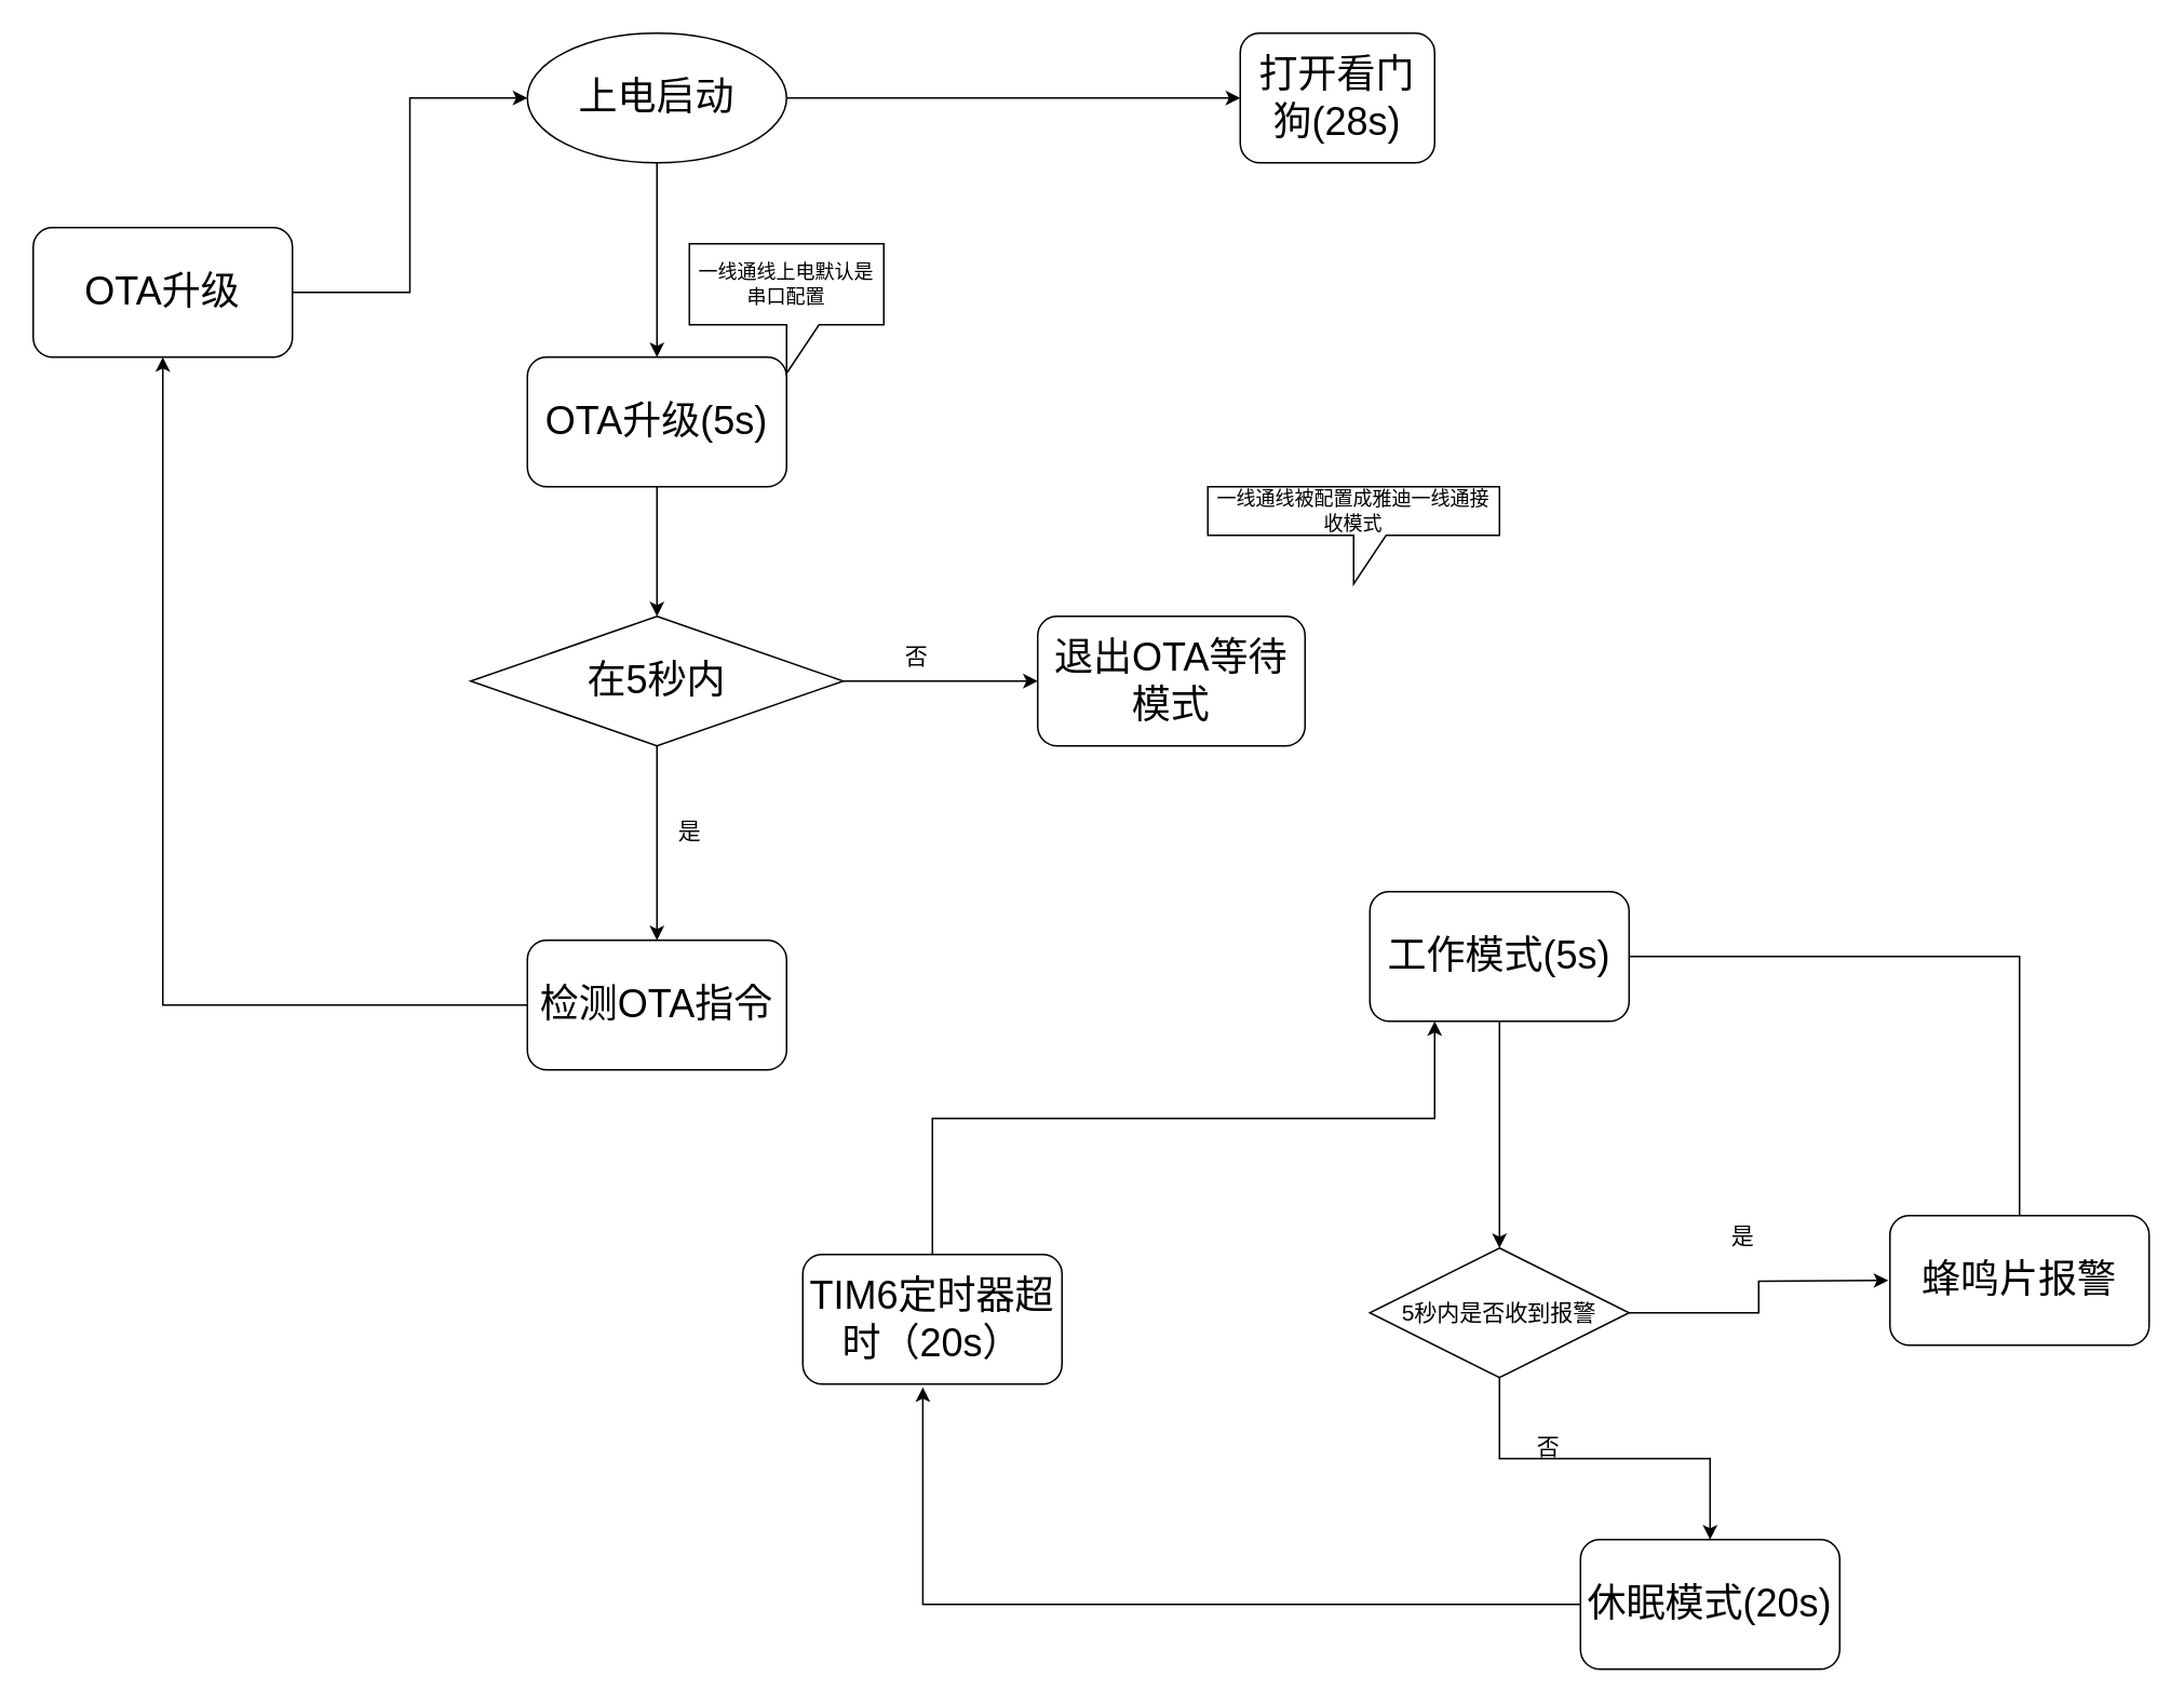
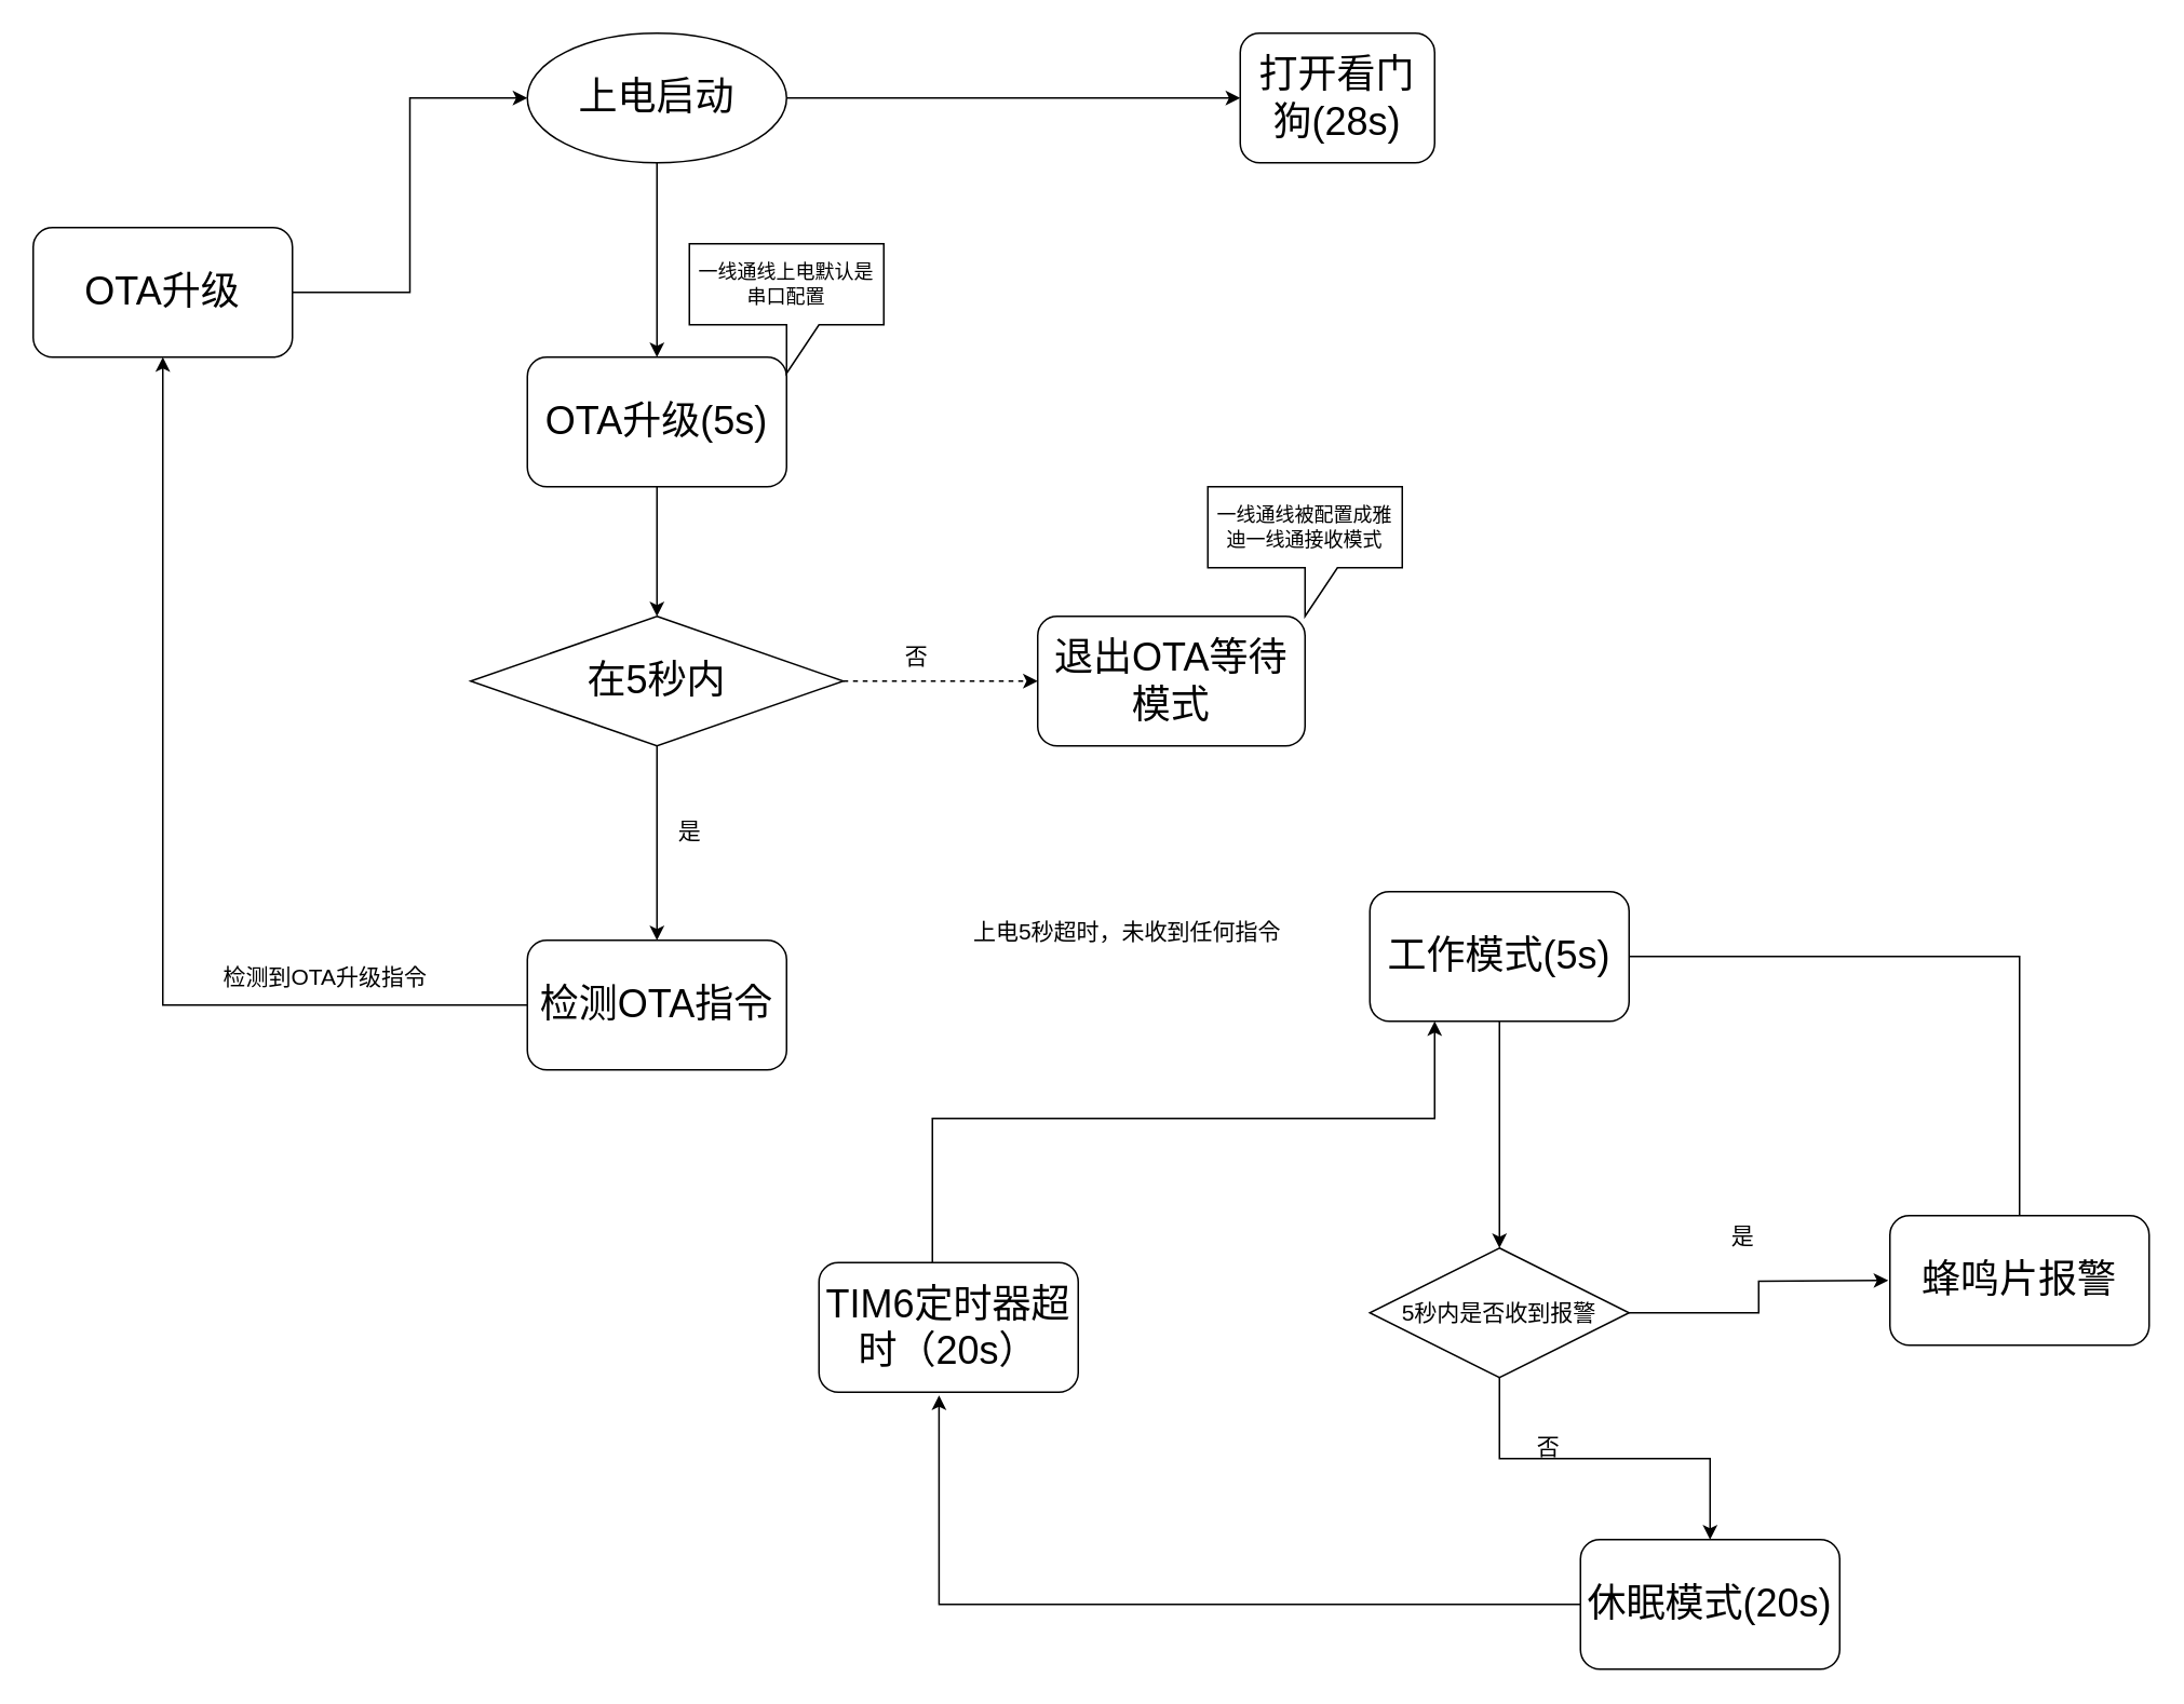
  <mxCell id="0" />
  <mxCell id="1" parent="0" />
  <mxCell id="2" style="edgeStyle=orthogonalEdgeStyle;rounded=0;orthogonalLoop=1;jettySize=auto;html=1;" parent="1" source="4" edge="1"><mxGeometry relative="1" as="geometry"><mxPoint x="405" y="220" as="targetPoint" /></mxGeometry></mxCell>
  <mxCell id="3" style="edgeStyle=orthogonalEdgeStyle;rounded=0;orthogonalLoop=1;jettySize=auto;html=1;" parent="1" source="4" edge="1"><mxGeometry relative="1" as="geometry"><mxPoint x="765" y="60" as="targetPoint" /></mxGeometry></mxCell>
  <mxCell id="4" value="&lt;font style=&quot;font-size: 24px;&quot;&gt;上电启动&lt;/font&gt;" style="ellipse;whiteSpace=wrap;html=1;" parent="1" vertex="1"><mxGeometry x="325" y="20" width="160" height="80" as="geometry" /></mxCell>
  <mxCell id="5" style="edgeStyle=orthogonalEdgeStyle;rounded=0;orthogonalLoop=1;jettySize=auto;html=1;entryX=0;entryY=0.5;entryDx=0;entryDy=0;" edge="1" parent="1" source="6" target="4"><mxGeometry relative="1" as="geometry" /></mxCell>
  <mxCell id="6" value="&lt;span style=&quot;font-size: 24px;&quot;&gt;OTA升级&lt;/span&gt;" style="rounded=1;whiteSpace=wrap;html=1;" parent="1" vertex="1"><mxGeometry x="20" y="140" width="160" height="80" as="geometry" /></mxCell>
  <mxCell id="7" style="edgeStyle=orthogonalEdgeStyle;rounded=0;orthogonalLoop=1;jettySize=auto;html=1;" parent="1" source="8" target="19" edge="1"><mxGeometry relative="1" as="geometry" /></mxCell>
  <mxCell id="8" value="&lt;span style=&quot;font-size: 24px;&quot;&gt;工作模式(5s)&lt;/span&gt;" style="rounded=1;whiteSpace=wrap;html=1;" parent="1" vertex="1"><mxGeometry x="845" y="550" width="160" height="80" as="geometry" /></mxCell>
  <mxCell id="9" style="edgeStyle=orthogonalEdgeStyle;rounded=0;orthogonalLoop=1;jettySize=auto;html=1;" edge="1" parent="1" source="10"><mxGeometry relative="1" as="geometry"><mxPoint x="405" y="380" as="targetPoint" /></mxGeometry></mxCell>
  <mxCell id="10" value="&lt;span style=&quot;font-size: 24px;&quot;&gt;OTA升级(5s)&lt;/span&gt;" style="rounded=1;whiteSpace=wrap;html=1;" parent="1" vertex="1"><mxGeometry x="325" y="220" width="160" height="80" as="geometry" /></mxCell>
+ <mxCell id="11" value="&lt;font style=&quot;font-size: 14px;&quot;&gt;检测到OTA升级指令&lt;/font&gt;" style="text;html=1;align=center;verticalAlign=middle;resizable=0;points=[];autosize=1;strokeColor=none;fillColor=none;" parent="1" vertex="1"><mxGeometry x="125" y="588" width="150" height="30" as="geometry" /></mxCell>
+ <mxCell id="12" value="&lt;font style=&quot;font-size: 14px;&quot;&gt;上电5秒超时，未收到任何指令&lt;/font&gt;" style="text;html=1;align=center;verticalAlign=middle;resizable=0;points=[];autosize=1;strokeColor=none;fillColor=none;" parent="1" vertex="1"><mxGeometry x="590" y="560" width="210" height="30" as="geometry" /></mxCell>
  <mxCell id="13" style="edgeStyle=orthogonalEdgeStyle;rounded=0;orthogonalLoop=1;jettySize=auto;html=1;entryX=0.25;entryY=1;entryDx=0;entryDy=0;" parent="1" source="14" target="8" edge="1"><mxGeometry relative="1" as="geometry"><Array as="points"><mxPoint x="575" y="690" /><mxPoint x="885" y="690" /></Array></mxGeometry></mxCell>
- <mxCell id="14" value="&lt;span style=&quot;font-size: 24px;&quot;&gt;TIM6定时器超时（20s）&lt;/span&gt;" style="rounded=1;whiteSpace=wrap;html=1;" parent="1" vertex="1"><mxGeometry x="495" y="774" width="160" height="80" as="geometry" /></mxCell>
+ <mxCell id="14" value="&lt;span style=&quot;font-size: 24px;&quot;&gt;TIM6定时器超时（20s）&lt;/span&gt;" style="rounded=1;whiteSpace=wrap;html=1;" parent="1" vertex="1"><mxGeometry x="505" y="779" width="160" height="80" as="geometry" /></mxCell>
  <mxCell id="15" value="&lt;span style=&quot;font-size: 24px;&quot;&gt;休眠模式(20s)&lt;/span&gt;" style="rounded=1;whiteSpace=wrap;html=1;" parent="1" vertex="1"><mxGeometry x="975" y="950" width="160" height="80" as="geometry" /></mxCell>
  <mxCell id="16" style="edgeStyle=orthogonalEdgeStyle;rounded=0;orthogonalLoop=1;jettySize=auto;html=1;entryX=0.463;entryY=1.025;entryDx=0;entryDy=0;entryPerimeter=0;" parent="1" source="15" target="14" edge="1"><mxGeometry relative="1" as="geometry" /></mxCell>
  <mxCell id="17" style="edgeStyle=orthogonalEdgeStyle;rounded=0;orthogonalLoop=1;jettySize=auto;html=1;" parent="1" source="19" target="15" edge="1"><mxGeometry relative="1" as="geometry" /></mxCell>
  <mxCell id="18" style="edgeStyle=orthogonalEdgeStyle;rounded=0;orthogonalLoop=1;jettySize=auto;html=1;" parent="1" source="19" edge="1"><mxGeometry relative="1" as="geometry"><mxPoint x="1165" y="790" as="targetPoint" /></mxGeometry></mxCell>
  <mxCell id="19" value="&lt;font style=&quot;font-size: 14px;&quot;&gt;5秒内是否收到报警&lt;/font&gt;" style="rhombus;whiteSpace=wrap;html=1;" parent="1" vertex="1"><mxGeometry x="845" y="770" width="160" height="80" as="geometry" /></mxCell>
  <mxCell id="20" value="&lt;font style=&quot;font-size: 14px;&quot;&gt;否&lt;/font&gt;" style="text;html=1;align=center;verticalAlign=middle;resizable=0;points=[];autosize=1;strokeColor=none;fillColor=none;" parent="1" vertex="1"><mxGeometry x="935" y="878" width="40" height="30" as="geometry" /></mxCell>
  <mxCell id="21" style="edgeStyle=orthogonalEdgeStyle;rounded=0;orthogonalLoop=1;jettySize=auto;html=1;exitX=0.5;exitY=0;exitDx=0;exitDy=0;entryX=1;entryY=0.5;entryDx=0;entryDy=0;endArrow=none;" parent="1" source="22" target="8" edge="1"><mxGeometry relative="1" as="geometry" /></mxCell>
  <mxCell id="22" value="&lt;span style=&quot;font-size: 24px;&quot;&gt;蜂鸣片报警&lt;/span&gt;" style="rounded=1;whiteSpace=wrap;html=1;" parent="1" vertex="1"><mxGeometry x="1166" y="750" width="160" height="80" as="geometry" /></mxCell>
  <mxCell id="23" value="&lt;font style=&quot;font-size: 14px;&quot;&gt;是&lt;/font&gt;" style="text;html=1;align=center;verticalAlign=middle;resizable=0;points=[];autosize=1;strokeColor=none;fillColor=none;" parent="1" vertex="1"><mxGeometry x="1055" y="748" width="40" height="30" as="geometry" /></mxCell>
  <mxCell id="24" value="&lt;span style=&quot;font-size: 24px;&quot;&gt;打开看门狗(28s)&lt;/span&gt;" style="rounded=1;whiteSpace=wrap;html=1;" parent="1" vertex="1"><mxGeometry x="765" y="20" width="120" height="80" as="geometry" /></mxCell>
  <mxCell id="25" value="一线通线上电默认是串口配置" style="shape=callout;whiteSpace=wrap;html=1;perimeter=calloutPerimeter;" vertex="1" parent="1"><mxGeometry x="425" y="150" width="120" height="80" as="geometry" /></mxCell>
  <mxCell id="26" style="edgeStyle=orthogonalEdgeStyle;rounded=0;orthogonalLoop=1;jettySize=auto;html=1;" edge="1" parent="1" source="28"><mxGeometry relative="1" as="geometry"><mxPoint x="405" y="580" as="targetPoint" /></mxGeometry></mxCell>
- <mxCell id="27" style="edgeStyle=orthogonalEdgeStyle;rounded=0;orthogonalLoop=1;jettySize=auto;html=1;entryX=0;entryY=0.5;entryDx=0;entryDy=0;" edge="1" parent="1" source="28" target="32"><mxGeometry relative="1" as="geometry" /></mxCell>
+ <mxCell id="27" style="edgeStyle=orthogonalEdgeStyle;rounded=0;orthogonalLoop=1;jettySize=auto;html=1;entryX=0;entryY=0.5;entryDx=0;entryDy=0;dashed=1;" edge="1" parent="1" source="28" target="32"><mxGeometry relative="1" as="geometry" /></mxCell>
  <mxCell id="28" value="&lt;font style=&quot;font-size: 24px;&quot;&gt;在5秒内&lt;/font&gt;" style="rhombus;whiteSpace=wrap;html=1;" vertex="1" parent="1"><mxGeometry x="290" y="380" width="230" height="80" as="geometry" /></mxCell>
  <mxCell id="29" style="edgeStyle=orthogonalEdgeStyle;rounded=0;orthogonalLoop=1;jettySize=auto;html=1;" edge="1" parent="1" source="30" target="6"><mxGeometry relative="1" as="geometry" /></mxCell>
  <mxCell id="30" value="&lt;span style=&quot;font-size: 24px;&quot;&gt;检测OTA指令&lt;/span&gt;" style="rounded=1;whiteSpace=wrap;html=1;" vertex="1" parent="1"><mxGeometry x="325" y="580" width="160" height="80" as="geometry" /></mxCell>
  <mxCell id="31" value="&lt;font style=&quot;font-size: 14px;&quot;&gt;是&lt;/font&gt;" style="text;html=1;align=center;verticalAlign=middle;resizable=0;points=[];autosize=1;strokeColor=none;fillColor=none;" vertex="1" parent="1"><mxGeometry x="405" y="498" width="40" height="30" as="geometry" /></mxCell>
  <mxCell id="32" value="&lt;font style=&quot;font-size: 24px;&quot;&gt;退出OTA等待模式&lt;/font&gt;" style="rounded=1;whiteSpace=wrap;html=1;" vertex="1" parent="1"><mxGeometry x="640" y="380" width="165" height="80" as="geometry" /></mxCell>
  <mxCell id="33" value="&lt;font style=&quot;font-size: 14px;&quot;&gt;否&lt;/font&gt;" style="text;html=1;align=center;verticalAlign=middle;resizable=0;points=[];autosize=1;strokeColor=none;fillColor=none;" vertex="1" parent="1"><mxGeometry x="545" y="390" width="40" height="30" as="geometry" /></mxCell>
- <mxCell id="34" value="一线通线被配置成雅迪一线通接收模式" style="shape=callout;whiteSpace=wrap;html=1;perimeter=calloutPerimeter;" vertex="1" parent="1"><mxGeometry x="745" y="300" width="180" height="60" as="geometry" /></mxCell>
+ <mxCell id="34" value="一线通线被配置成雅迪一线通接收模式" style="shape=callout;whiteSpace=wrap;html=1;perimeter=calloutPerimeter;" vertex="1" parent="1"><mxGeometry x="745" y="300" width="120" height="80" as="geometry" /></mxCell>
